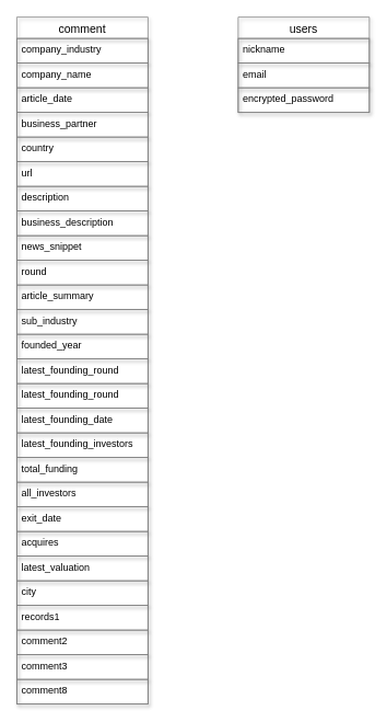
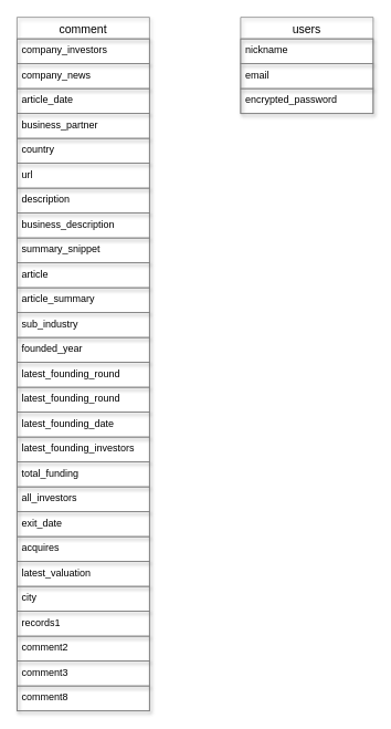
  <mxCell id="0" />
  <mxCell id="1" parent="0" />
  <mxCell id="2" value="comment" style="swimlane;fontStyle=0;childLayout=stackLayout;horizontal=1;startSize=26;horizontalStack=0;resizeParent=1;resizeParentMax=0;resizeLast=0;collapsible=1;marginBottom=0;align=center;fontSize=14;fillColor=none;strokeColor=#808080;shadow=1;" parent="1" vertex="1"><mxGeometry x="20" y="20" width="160" height="836" as="geometry"><mxRectangle x="100" y="30" width="90" height="30" as="alternateBounds" /></mxGeometry></mxCell>
- <mxCell id="3" value="company_industry" style="text;strokeColor=#808080;fillColor=none;spacingLeft=4;spacingRight=4;overflow=hidden;rotatable=0;points=[[0,0.5],[1,0.5]];portConstraint=eastwest;fontSize=12;shadow=1;" parent="2" vertex="1"><mxGeometry y="26" width="160" height="30" as="geometry" /></mxCell>
- <mxCell id="4" value="company_name" style="text;strokeColor=#808080;fillColor=none;spacingLeft=4;spacingRight=4;overflow=hidden;rotatable=0;points=[[0,0.5],[1,0.5]];portConstraint=eastwest;fontSize=12;shadow=1;" parent="2" vertex="1"><mxGeometry y="56" width="160" height="30" as="geometry" /></mxCell>
+ <mxCell id="3" value="company_investors" style="text;strokeColor=#808080;fillColor=none;spacingLeft=4;spacingRight=4;overflow=hidden;rotatable=0;points=[[0,0.5],[1,0.5]];portConstraint=eastwest;fontSize=12;shadow=1;" parent="2" vertex="1"><mxGeometry y="26" width="160" height="30" as="geometry" /></mxCell>
+ <mxCell id="4" value="company_news" style="text;strokeColor=#808080;fillColor=none;spacingLeft=4;spacingRight=4;overflow=hidden;rotatable=0;points=[[0,0.5],[1,0.5]];portConstraint=eastwest;fontSize=12;shadow=1;" parent="2" vertex="1"><mxGeometry y="56" width="160" height="30" as="geometry" /></mxCell>
  <mxCell id="5" value="article_date" style="text;strokeColor=#808080;fillColor=none;spacingLeft=4;spacingRight=4;overflow=hidden;rotatable=0;points=[[0,0.5],[1,0.5]];portConstraint=eastwest;fontSize=12;shadow=1;" parent="2" vertex="1"><mxGeometry y="86" width="160" height="30" as="geometry" /></mxCell>
  <mxCell id="6" value="business_partner" style="text;strokeColor=#808080;fillColor=none;spacingLeft=4;spacingRight=4;overflow=hidden;rotatable=0;points=[[0,0.5],[1,0.5]];portConstraint=eastwest;fontSize=12;shadow=1;" parent="2" vertex="1"><mxGeometry y="116" width="160" height="30" as="geometry" /></mxCell>
  <mxCell id="7" value="country" style="text;strokeColor=#808080;fillColor=none;spacingLeft=4;spacingRight=4;overflow=hidden;rotatable=0;points=[[0,0.5],[1,0.5]];portConstraint=eastwest;fontSize=12;shadow=1;" parent="2" vertex="1"><mxGeometry y="146" width="160" height="30" as="geometry" /></mxCell>
  <mxCell id="8" value="url" style="text;strokeColor=#808080;fillColor=none;spacingLeft=4;spacingRight=4;overflow=hidden;rotatable=0;points=[[0,0.5],[1,0.5]];portConstraint=eastwest;fontSize=12;shadow=1;" parent="2" vertex="1"><mxGeometry y="176" width="160" height="30" as="geometry" /></mxCell>
  <mxCell id="9" value="description" style="text;strokeColor=#808080;fillColor=none;spacingLeft=4;spacingRight=4;overflow=hidden;rotatable=0;points=[[0,0.5],[1,0.5]];portConstraint=eastwest;fontSize=12;shadow=1;" parent="2" vertex="1"><mxGeometry y="206" width="160" height="30" as="geometry" /></mxCell>
  <mxCell id="10" value="business_description" style="text;strokeColor=#808080;fillColor=none;spacingLeft=4;spacingRight=4;overflow=hidden;rotatable=0;points=[[0,0.5],[1,0.5]];portConstraint=eastwest;fontSize=12;shadow=1;" parent="2" vertex="1"><mxGeometry y="236" width="160" height="30" as="geometry" /></mxCell>
- <mxCell id="11" value="news_snippet" style="text;strokeColor=#808080;fillColor=none;spacingLeft=4;spacingRight=4;overflow=hidden;rotatable=0;points=[[0,0.5],[1,0.5]];portConstraint=eastwest;fontSize=12;shadow=1;" parent="2" vertex="1"><mxGeometry y="266" width="160" height="30" as="geometry" /></mxCell>
- <mxCell id="12" value="round" style="text;strokeColor=#808080;fillColor=none;spacingLeft=4;spacingRight=4;overflow=hidden;rotatable=0;points=[[0,0.5],[1,0.5]];portConstraint=eastwest;fontSize=12;shadow=1;" vertex="1" parent="2"><mxGeometry y="296" width="160" height="30" as="geometry" /></mxCell>
+ <mxCell id="11" value="summary_snippet" style="text;strokeColor=#808080;fillColor=none;spacingLeft=4;spacingRight=4;overflow=hidden;rotatable=0;points=[[0,0.5],[1,0.5]];portConstraint=eastwest;fontSize=12;shadow=1;" parent="2" vertex="1"><mxGeometry y="266" width="160" height="30" as="geometry" /></mxCell>
+ <mxCell id="12" value="article" style="text;strokeColor=#808080;fillColor=none;spacingLeft=4;spacingRight=4;overflow=hidden;rotatable=0;points=[[0,0.5],[1,0.5]];portConstraint=eastwest;fontSize=12;shadow=1;" vertex="1" parent="2"><mxGeometry y="296" width="160" height="30" as="geometry" /></mxCell>
  <mxCell id="13" value="article_summary" style="text;strokeColor=#808080;fillColor=none;spacingLeft=4;spacingRight=4;overflow=hidden;rotatable=0;points=[[0,0.5],[1,0.5]];portConstraint=eastwest;fontSize=12;shadow=1;" parent="2" vertex="1"><mxGeometry y="326" width="160" height="30" as="geometry" /></mxCell>
  <mxCell id="14" value="sub_industry" style="text;strokeColor=#808080;fillColor=none;spacingLeft=4;spacingRight=4;overflow=hidden;rotatable=0;points=[[0,0.5],[1,0.5]];portConstraint=eastwest;fontSize=12;shadow=1;" parent="2" vertex="1"><mxGeometry y="356" width="160" height="30" as="geometry" /></mxCell>
  <mxCell id="15" value="founded_year" style="text;strokeColor=#808080;fillColor=none;spacingLeft=4;spacingRight=4;overflow=hidden;rotatable=0;points=[[0,0.5],[1,0.5]];portConstraint=eastwest;fontSize=12;shadow=1;" parent="2" vertex="1"><mxGeometry y="386" width="160" height="30" as="geometry" /></mxCell>
  <mxCell id="16" value="latest_founding_round" style="text;strokeColor=#808080;fillColor=none;spacingLeft=4;spacingRight=4;overflow=hidden;rotatable=0;points=[[0,0.5],[1,0.5]];portConstraint=eastwest;fontSize=12;shadow=1;" parent="2" vertex="1"><mxGeometry y="416" width="160" height="30" as="geometry" /></mxCell>
  <mxCell id="17" value="latest_founding_round&#10;" style="text;strokeColor=#808080;fillColor=none;spacingLeft=4;spacingRight=4;overflow=hidden;rotatable=0;points=[[0,0.5],[1,0.5]];portConstraint=eastwest;fontSize=12;shadow=1;" parent="2" vertex="1"><mxGeometry y="446" width="160" height="30" as="geometry" /></mxCell>
  <mxCell id="18" value="latest_founding_date" style="text;strokeColor=#808080;fillColor=none;spacingLeft=4;spacingRight=4;overflow=hidden;rotatable=0;points=[[0,0.5],[1,0.5]];portConstraint=eastwest;fontSize=12;shadow=1;" parent="2" vertex="1"><mxGeometry y="476" width="160" height="30" as="geometry" /></mxCell>
  <mxCell id="19" value="latest_founding_investors" style="text;strokeColor=#808080;fillColor=none;spacingLeft=4;spacingRight=4;overflow=hidden;rotatable=0;points=[[0,0.5],[1,0.5]];portConstraint=eastwest;fontSize=12;shadow=1;" parent="2" vertex="1"><mxGeometry y="506" width="160" height="30" as="geometry" /></mxCell>
  <mxCell id="20" value="total_funding" style="text;strokeColor=#808080;fillColor=none;spacingLeft=4;spacingRight=4;overflow=hidden;rotatable=0;points=[[0,0.5],[1,0.5]];portConstraint=eastwest;fontSize=12;shadow=1;" parent="2" vertex="1"><mxGeometry y="536" width="160" height="30" as="geometry" /></mxCell>
  <mxCell id="21" value="all_investors" style="text;strokeColor=#808080;fillColor=none;spacingLeft=4;spacingRight=4;overflow=hidden;rotatable=0;points=[[0,0.5],[1,0.5]];portConstraint=eastwest;fontSize=12;shadow=1;" parent="2" vertex="1"><mxGeometry y="566" width="160" height="30" as="geometry" /></mxCell>
  <mxCell id="22" value="exit_date" style="text;strokeColor=#808080;fillColor=none;spacingLeft=4;spacingRight=4;overflow=hidden;rotatable=0;points=[[0,0.5],[1,0.5]];portConstraint=eastwest;fontSize=12;shadow=1;" parent="2" vertex="1"><mxGeometry y="596" width="160" height="30" as="geometry" /></mxCell>
  <mxCell id="23" value="acquires" style="text;strokeColor=#808080;fillColor=none;spacingLeft=4;spacingRight=4;overflow=hidden;rotatable=0;points=[[0,0.5],[1,0.5]];portConstraint=eastwest;fontSize=12;shadow=1;" parent="2" vertex="1"><mxGeometry y="626" width="160" height="30" as="geometry" /></mxCell>
  <mxCell id="24" value="latest_valuation" style="text;strokeColor=#808080;fillColor=none;spacingLeft=4;spacingRight=4;overflow=hidden;rotatable=0;points=[[0,0.5],[1,0.5]];portConstraint=eastwest;fontSize=12;shadow=1;" parent="2" vertex="1"><mxGeometry y="656" width="160" height="30" as="geometry" /></mxCell>
  <mxCell id="25" value="city" style="text;strokeColor=#808080;fillColor=none;spacingLeft=4;spacingRight=4;overflow=hidden;rotatable=0;points=[[0,0.5],[1,0.5]];portConstraint=eastwest;fontSize=12;shadow=1;" parent="2" vertex="1"><mxGeometry y="686" width="160" height="30" as="geometry" /></mxCell>
  <mxCell id="26" value="records1" style="text;strokeColor=#808080;fillColor=none;spacingLeft=4;spacingRight=4;overflow=hidden;rotatable=0;points=[[0,0.5],[1,0.5]];portConstraint=eastwest;fontSize=12;shadow=1;" parent="2" vertex="1"><mxGeometry y="716" width="160" height="30" as="geometry" /></mxCell>
  <mxCell id="27" value="comment2" style="text;strokeColor=#808080;fillColor=none;spacingLeft=4;spacingRight=4;overflow=hidden;rotatable=0;points=[[0,0.5],[1,0.5]];portConstraint=eastwest;fontSize=12;shadow=1;" parent="2" vertex="1"><mxGeometry y="746" width="160" height="30" as="geometry" /></mxCell>
  <mxCell id="28" value="comment3" style="text;strokeColor=#808080;fillColor=none;spacingLeft=4;spacingRight=4;overflow=hidden;rotatable=0;points=[[0,0.5],[1,0.5]];portConstraint=eastwest;fontSize=12;shadow=1;" parent="2" vertex="1"><mxGeometry y="776" width="160" height="30" as="geometry" /></mxCell>
  <mxCell id="29" value="comment8" style="text;strokeColor=#808080;fillColor=none;spacingLeft=4;spacingRight=4;overflow=hidden;rotatable=0;points=[[0,0.5],[1,0.5]];portConstraint=eastwest;fontSize=12;shadow=1;" parent="2" vertex="1"><mxGeometry y="806" width="160" height="30" as="geometry" /></mxCell>
  <mxCell id="30" value="users" style="swimlane;fontStyle=0;childLayout=stackLayout;horizontal=1;startSize=26;horizontalStack=0;resizeParent=1;resizeParentMax=0;resizeLast=0;collapsible=1;marginBottom=0;align=center;fontSize=14;fillColor=none;strokeColor=#808080;shadow=1;" parent="1" vertex="1"><mxGeometry x="290" y="20" width="160" height="116" as="geometry" /></mxCell>
  <mxCell id="31" value="nickname" style="text;strokeColor=#808080;fillColor=none;spacingLeft=4;spacingRight=4;overflow=hidden;rotatable=0;points=[[0,0.5],[1,0.5]];portConstraint=eastwest;fontSize=12;shadow=1;" parent="30" vertex="1"><mxGeometry y="26" width="160" height="30" as="geometry" /></mxCell>
  <mxCell id="32" value="email" style="text;strokeColor=#808080;fillColor=none;spacingLeft=4;spacingRight=4;overflow=hidden;rotatable=0;points=[[0,0.5],[1,0.5]];portConstraint=eastwest;fontSize=12;shadow=1;" parent="30" vertex="1"><mxGeometry y="56" width="160" height="30" as="geometry" /></mxCell>
  <mxCell id="33" value="encrypted_password" style="text;strokeColor=#808080;fillColor=none;spacingLeft=4;spacingRight=4;overflow=hidden;rotatable=0;points=[[0,0.5],[1,0.5]];portConstraint=eastwest;fontSize=12;shadow=1;" parent="30" vertex="1"><mxGeometry y="86" width="160" height="30" as="geometry" /></mxCell>
